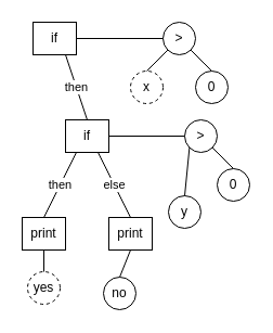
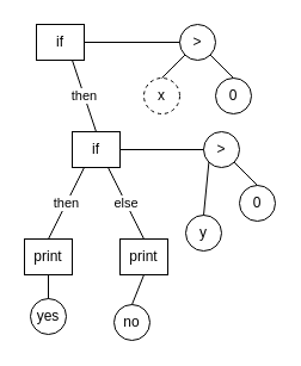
  <mxCell id="0" />
  <mxCell id="1" parent="0" />
  <mxCell id="2" value="if" style="rounded=0;whiteSpace=wrap;html=1;" vertex="1" parent="1"><mxGeometry x="30" y="20" width="40" height="30" as="geometry" /></mxCell>
  <mxCell id="3" value="&amp;gt;" style="ellipse;whiteSpace=wrap;html=1;aspect=fixed;" vertex="1" parent="1"><mxGeometry x="150" y="20" width="30" height="30" as="geometry" /></mxCell>
  <mxCell id="4" value="x" style="ellipse;whiteSpace=wrap;html=1;aspect=fixed;dashed=1;" vertex="1" parent="1"><mxGeometry x="120" y="65" width="30" height="30" as="geometry" /></mxCell>
  <mxCell id="5" value="0" style="ellipse;whiteSpace=wrap;html=1;aspect=fixed;" vertex="1" parent="1"><mxGeometry x="180" y="65" width="30" height="30" as="geometry" /></mxCell>
  <mxCell id="6" value="" style="endArrow=none;html=1;rounded=0;entryX=0;entryY=0.5;entryDx=0;entryDy=0;exitX=1;exitY=0.5;exitDx=0;exitDy=0;" edge="1" parent="1" source="2" target="3"><mxGeometry width="50" height="50" relative="1" as="geometry"><mxPoint x="40" y="140" as="sourcePoint" /><mxPoint x="90" y="90" as="targetPoint" /></mxGeometry></mxCell>
  <mxCell id="7" value="" style="endArrow=none;html=1;rounded=0;entryX=1;entryY=1;entryDx=0;entryDy=0;exitX=0.5;exitY=0;exitDx=0;exitDy=0;" edge="1" parent="1" source="5" target="3"><mxGeometry width="50" height="50" relative="1" as="geometry"><mxPoint x="50" y="150" as="sourcePoint" /><mxPoint x="100" y="100" as="targetPoint" /></mxGeometry></mxCell>
  <mxCell id="8" value="" style="endArrow=none;html=1;rounded=0;entryX=0;entryY=1;entryDx=0;entryDy=0;exitX=0.5;exitY=0;exitDx=0;exitDy=0;" edge="1" parent="1" source="4" target="3"><mxGeometry width="50" height="50" relative="1" as="geometry"><mxPoint x="60" y="160" as="sourcePoint" /><mxPoint x="110" y="110" as="targetPoint" /></mxGeometry></mxCell>
  <mxCell id="9" value="if" style="rounded=0;whiteSpace=wrap;html=1;" vertex="1" parent="1"><mxGeometry x="60" y="110" width="40" height="30" as="geometry" /></mxCell>
  <mxCell id="10" value="then" style="endArrow=none;html=1;rounded=0;entryX=0.75;entryY=1;entryDx=0;entryDy=0;exitX=0.5;exitY=0;exitDx=0;exitDy=0;" edge="1" parent="1" source="9" target="2"><mxGeometry width="50" height="50" relative="1" as="geometry"><mxPoint x="-30" y="140" as="sourcePoint" /><mxPoint x="20" y="90" as="targetPoint" /></mxGeometry></mxCell>
  <mxCell id="11" value="&amp;gt;" style="ellipse;whiteSpace=wrap;html=1;aspect=fixed;" vertex="1" parent="1"><mxGeometry x="170" y="110" width="30" height="30" as="geometry" /></mxCell>
  <mxCell id="12" value="y" style="ellipse;whiteSpace=wrap;html=1;aspect=fixed;" vertex="1" parent="1"><mxGeometry x="155" y="180" width="30" height="30" as="geometry" /></mxCell>
  <mxCell id="13" value="0" style="ellipse;whiteSpace=wrap;html=1;aspect=fixed;" vertex="1" parent="1"><mxGeometry x="200" y="155" width="30" height="30" as="geometry" /></mxCell>
  <mxCell id="14" value="" style="endArrow=none;html=1;rounded=0;entryX=1;entryY=1;entryDx=0;entryDy=0;exitX=0.5;exitY=0;exitDx=0;exitDy=0;" edge="1" parent="1" source="13" target="11"><mxGeometry width="50" height="50" relative="1" as="geometry"><mxPoint x="70" y="240" as="sourcePoint" /><mxPoint x="120" y="190" as="targetPoint" /></mxGeometry></mxCell>
  <mxCell id="15" value="" style="endArrow=none;html=1;rounded=0;entryX=0;entryY=1;entryDx=0;entryDy=0;exitX=0.5;exitY=0;exitDx=0;exitDy=0;" edge="1" parent="1" source="12" target="11"><mxGeometry width="50" height="50" relative="1" as="geometry"><mxPoint x="80" y="250" as="sourcePoint" /><mxPoint x="130" y="200" as="targetPoint" /></mxGeometry></mxCell>
  <mxCell id="16" value="" style="endArrow=none;html=1;rounded=0;entryX=0;entryY=0.5;entryDx=0;entryDy=0;exitX=1;exitY=0.5;exitDx=0;exitDy=0;" edge="1" parent="1" source="9" target="11"><mxGeometry width="50" height="50" relative="1" as="geometry"><mxPoint x="80" y="45" as="sourcePoint" /><mxPoint x="160" y="45" as="targetPoint" /></mxGeometry></mxCell>
  <mxCell id="17" value="print" style="rounded=0;whiteSpace=wrap;html=1;" vertex="1" parent="1"><mxGeometry x="100" y="200" width="40" height="30" as="geometry" /></mxCell>
  <mxCell id="18" value="print" style="rounded=0;whiteSpace=wrap;html=1;" vertex="1" parent="1"><mxGeometry x="20" y="200" width="40" height="30" as="geometry" /></mxCell>
  <mxCell id="19" value="then" style="endArrow=none;html=1;rounded=0;entryX=0.25;entryY=1;entryDx=0;entryDy=0;exitX=0.5;exitY=0;exitDx=0;exitDy=0;" edge="1" parent="1" source="18" target="9"><mxGeometry width="50" height="50" relative="1" as="geometry"><mxPoint x="260" y="180" as="sourcePoint" /><mxPoint x="310" y="130" as="targetPoint" /></mxGeometry></mxCell>
  <mxCell id="20" value="else" style="endArrow=none;html=1;rounded=0;entryX=0.75;entryY=1;entryDx=0;entryDy=0;exitX=0.5;exitY=0;exitDx=0;exitDy=0;" edge="1" parent="1" source="17" target="9"><mxGeometry width="50" height="50" relative="1" as="geometry"><mxPoint x="50" y="210" as="sourcePoint" /><mxPoint x="80" y="150" as="targetPoint" /></mxGeometry></mxCell>
- <mxCell id="21" value="yes" style="ellipse;whiteSpace=wrap;html=1;aspect=fixed;dashed=1;" vertex="1" parent="1"><mxGeometry x="25" y="250" width="30" height="30" as="geometry" /></mxCell>
+ <mxCell id="21" value="yes" style="ellipse;whiteSpace=wrap;html=1;aspect=fixed;" vertex="1" parent="1"><mxGeometry x="25" y="250" width="30" height="30" as="geometry" /></mxCell>
  <mxCell id="22" value="no" style="ellipse;whiteSpace=wrap;html=1;aspect=fixed;" vertex="1" parent="1"><mxGeometry x="95" y="255" width="30" height="30" as="geometry" /></mxCell>
  <mxCell id="23" value="" style="endArrow=none;html=1;rounded=0;entryX=0.5;entryY=1;entryDx=0;entryDy=0;" edge="1" parent="1" source="21" target="18"><mxGeometry width="50" height="50" relative="1" as="geometry"><mxPoint x="130" y="210" as="sourcePoint" /><mxPoint x="100" y="150" as="targetPoint" /></mxGeometry></mxCell>
  <mxCell id="24" value="" style="endArrow=none;html=1;rounded=0;entryX=0.5;entryY=1;entryDx=0;entryDy=0;exitX=0.5;exitY=0;exitDx=0;exitDy=0;" edge="1" parent="1" source="22" target="17"><mxGeometry width="50" height="50" relative="1" as="geometry"><mxPoint x="50" y="260" as="sourcePoint" /><mxPoint x="50" y="240" as="targetPoint" /></mxGeometry></mxCell>
